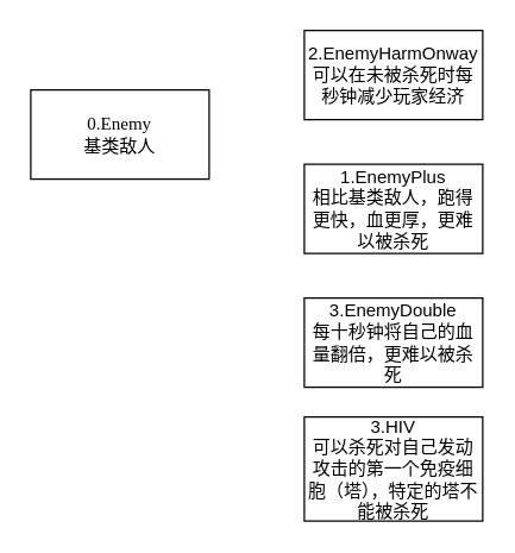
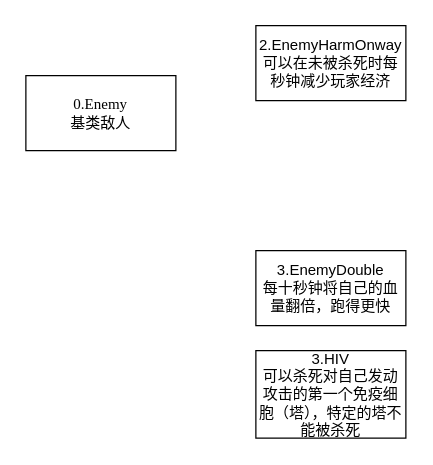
  <mxCell id="0" />
  <mxCell id="1" parent="0" />
  <mxCell id="2" value="&lt;font face=&quot;Verdana&quot;&gt;0.Enemy&lt;br&gt;基类敌人&lt;br&gt;&lt;/font&gt;" style="rounded=0;whiteSpace=wrap;html=1;align=center;" vertex="1" parent="1"><mxGeometry x="20" y="60" width="120" height="60" as="geometry" /></mxCell>
  <mxCell id="3" value="2.EnemyHarmOnway&lt;br&gt;可以在未被杀死时每秒钟减少玩家经济" style="rounded=0;whiteSpace=wrap;html=1;" vertex="1" parent="1"><mxGeometry x="204" y="20" width="120" height="60" as="geometry" /></mxCell>
- <mxCell id="4" value="1.EnemyPlus&lt;br&gt;相比基类敌人，跑得更快，血更厚，更难以被杀死" style="rounded=0;whiteSpace=wrap;html=1;" vertex="1" parent="1"><mxGeometry x="204" y="110" width="120" height="60" as="geometry" /></mxCell>
- <mxCell id="5" value="3.EnemyDouble&lt;br&gt;每十秒钟将自己的血量翻倍，更难以被杀死" style="rounded=0;whiteSpace=wrap;html=1;" vertex="1" parent="1"><mxGeometry x="204" y="200" width="120" height="60" as="geometry" /></mxCell>
+ <mxCell id="5" value="3.EnemyDouble&lt;br&gt;每十秒钟将自己的血量翻倍，跑得更快" style="rounded=0;whiteSpace=wrap;html=1;" vertex="1" parent="1"><mxGeometry x="204" y="200" width="120" height="60" as="geometry" /></mxCell>
  <mxCell id="6" value="3.HIV&lt;br&gt;可以杀死对自己发动攻击的第一个免疫细胞（塔），特定的塔不能被杀死" style="rounded=0;whiteSpace=wrap;html=1;" vertex="1" parent="1"><mxGeometry x="204" y="280" width="120" height="70" as="geometry" /></mxCell>
